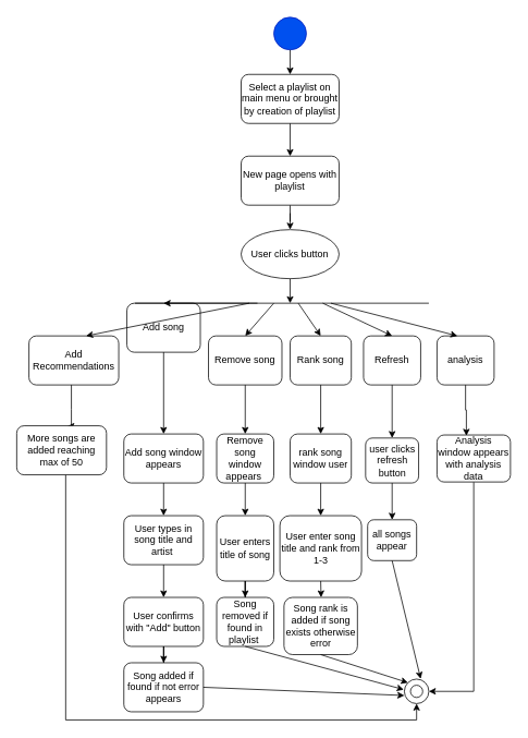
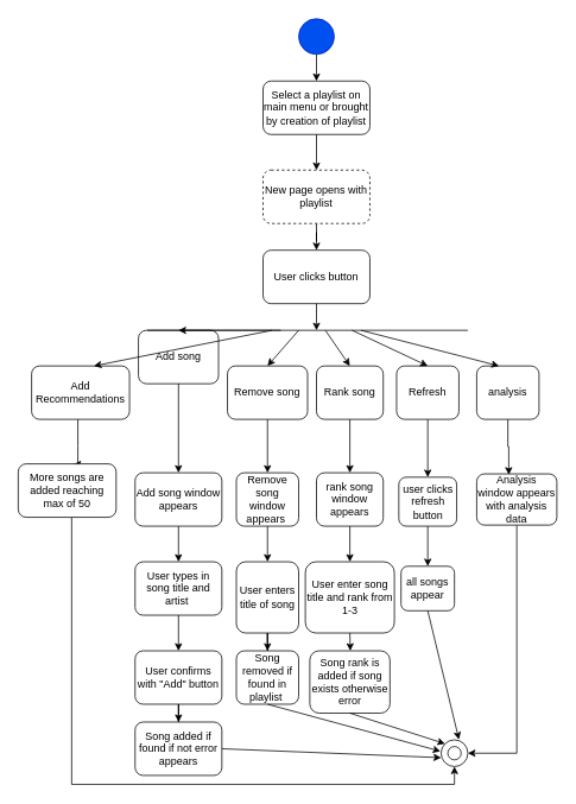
  <mxCell id="0" />
  <mxCell id="1" parent="0" />
  <mxCell id="2" value="" style="ellipse;whiteSpace=wrap;html=1;aspect=fixed;fillColor=#0050ef;strokeColor=#001DBC;fontColor=#ffffff;" parent="1" vertex="1"><mxGeometry x="335" y="20" width="40" height="40" as="geometry" /></mxCell>
  <mxCell id="3" value="" style="endArrow=classic;html=1;exitX=0.5;exitY=1;exitDx=0;exitDy=0;entryX=0.5;entryY=0;entryDx=0;entryDy=0;" parent="1" source="2" edge="1" target="4"><mxGeometry width="50" height="50" relative="1" as="geometry"><mxPoint x="395" y="60" as="sourcePoint" /><mxPoint x="355" y="20" as="targetPoint" /></mxGeometry></mxCell>
  <mxCell id="4" value="Select a playlist on main menu or brought by creation of playlist" style="rounded=1;whiteSpace=wrap;html=1;" parent="1" vertex="1"><mxGeometry x="295" y="90" width="120" height="60" as="geometry" /></mxCell>
  <mxCell id="5" value="" style="endArrow=classic;html=1;exitX=0.5;exitY=1;exitDx=0;exitDy=0;entryX=0.5;entryY=0;entryDx=0;entryDy=0;" parent="1" source="4" edge="1" target="7"><mxGeometry width="50" height="50" relative="1" as="geometry"><mxPoint x="345" y="190" as="sourcePoint" /><mxPoint x="355" y="140" as="targetPoint" /></mxGeometry></mxCell>
  <mxCell id="6" value="" style="edgeStyle=orthogonalEdgeStyle;rounded=0;orthogonalLoop=1;jettySize=auto;html=1;" parent="1" source="7" target="8" edge="1"><mxGeometry relative="1" as="geometry" /></mxCell>
- <mxCell id="7" value="New page opens with playlist" style="rounded=1;whiteSpace=wrap;html=1;" parent="1" vertex="1"><mxGeometry x="295" y="190" width="120" height="60" as="geometry" /></mxCell>
- <mxCell id="8" value="User clicks button" style="ellipse;whiteSpace=wrap;html=1;" parent="1" vertex="1"><mxGeometry x="295" y="280" width="120" height="60" as="geometry" /></mxCell>
+ <mxCell id="7" value="New page opens with playlist" style="rounded=1;whiteSpace=wrap;html=1;dashed=1;" parent="1" vertex="1"><mxGeometry x="295" y="190" width="120" height="60" as="geometry" /></mxCell>
+ <mxCell id="8" value="User clicks button" style="rounded=1;whiteSpace=wrap;html=1;" parent="1" vertex="1"><mxGeometry x="295" y="280" width="120" height="60" as="geometry" /></mxCell>
  <mxCell id="9" value="Add song" style="rounded=1;whiteSpace=wrap;html=1;" parent="1" vertex="1"><mxGeometry x="155" y="370" width="90" height="60" as="geometry" /></mxCell>
  <mxCell id="10" value="" style="endArrow=classic;html=1;entryX=0.5;entryY=0;entryDx=0;entryDy=0;" parent="1" target="9" edge="1"><mxGeometry width="50" height="50" relative="1" as="geometry"><mxPoint x="315" y="370" as="sourcePoint" /><mxPoint x="245" y="330" as="targetPoint" /></mxGeometry></mxCell>
  <mxCell id="11" value="" style="endArrow=none;html=1;" parent="1" edge="1"><mxGeometry width="50" height="50" relative="1" as="geometry"><mxPoint x="165" y="370" as="sourcePoint" /><mxPoint x="525" y="370" as="targetPoint" /></mxGeometry></mxCell>
  <mxCell id="12" value="" style="endArrow=classic;html=1;exitX=0.5;exitY=1;exitDx=0;exitDy=0;" parent="1" source="8" edge="1"><mxGeometry width="50" height="50" relative="1" as="geometry"><mxPoint x="195" y="360" as="sourcePoint" /><mxPoint x="355" y="370" as="targetPoint" /></mxGeometry></mxCell>
  <mxCell id="13" value="" style="endArrow=classic;html=1;entryX=0.5;entryY=0;entryDx=0;entryDy=0;" parent="1" target="14" edge="1"><mxGeometry width="50" height="50" relative="1" as="geometry"><mxPoint x="335" y="370" as="sourcePoint" /><mxPoint x="355" y="410" as="targetPoint" /></mxGeometry></mxCell>
  <mxCell id="14" value="Remove song" style="rounded=1;whiteSpace=wrap;html=1;" parent="1" vertex="1"><mxGeometry x="255" y="410" width="90" height="60" as="geometry" /></mxCell>
  <mxCell id="15" value="" style="endArrow=classic;html=1;entryX=0.5;entryY=0;entryDx=0;entryDy=0;" parent="1" target="17" edge="1"><mxGeometry width="50" height="50" relative="1" as="geometry"><mxPoint x="365" y="370" as="sourcePoint" /><mxPoint x="485" y="410" as="targetPoint" /></mxGeometry></mxCell>
  <mxCell id="16" value="" style="edgeStyle=orthogonalEdgeStyle;rounded=0;orthogonalLoop=1;jettySize=auto;html=1;" parent="1" source="17" target="19" edge="1"><mxGeometry relative="1" as="geometry" /></mxCell>
  <mxCell id="17" value="Rank song" style="rounded=1;whiteSpace=wrap;html=1;" parent="1" vertex="1"><mxGeometry x="355" y="410" width="75" height="60" as="geometry" /></mxCell>
  <mxCell id="18" value="" style="edgeStyle=orthogonalEdgeStyle;rounded=0;orthogonalLoop=1;jettySize=auto;html=1;" parent="1" source="19" target="20" edge="1"><mxGeometry relative="1" as="geometry" /></mxCell>
- <mxCell id="19" value="rank song window user" style="rounded=1;whiteSpace=wrap;html=1;" parent="1" vertex="1"><mxGeometry x="355" y="530" width="75" height="60" as="geometry" /></mxCell>
+ <mxCell id="19" value="rank song window appears" style="rounded=1;whiteSpace=wrap;html=1;" parent="1" vertex="1"><mxGeometry x="355" y="530" width="75" height="60" as="geometry" /></mxCell>
  <mxCell id="20" value="User enter song title and rank from 1-3" style="rounded=1;whiteSpace=wrap;html=1;" parent="1" vertex="1"><mxGeometry x="342.5" y="630" width="100" height="80" as="geometry" /></mxCell>
  <mxCell id="21" value="Refresh" style="rounded=1;whiteSpace=wrap;html=1;" parent="1" vertex="1"><mxGeometry x="445" y="410" width="70" height="60" as="geometry" /></mxCell>
  <mxCell id="22" value="" style="endArrow=classic;html=1;entryX=0.5;entryY=0;entryDx=0;entryDy=0;" parent="1" target="21" edge="1"><mxGeometry width="50" height="50" relative="1" as="geometry"><mxPoint x="395" y="370" as="sourcePoint" /><mxPoint x="515" y="300" as="targetPoint" /></mxGeometry></mxCell>
  <mxCell id="23" value="" style="endArrow=classic;html=1;exitX=0.5;exitY=1;exitDx=0;exitDy=0;" parent="1" source="9" edge="1"><mxGeometry width="50" height="50" relative="1" as="geometry"><mxPoint x="165" y="570" as="sourcePoint" /><mxPoint x="200" y="530" as="targetPoint" /></mxGeometry></mxCell>
  <mxCell id="24" value="" style="edgeStyle=orthogonalEdgeStyle;rounded=0;orthogonalLoop=1;jettySize=auto;html=1;" parent="1" source="25" target="27" edge="1"><mxGeometry relative="1" as="geometry" /></mxCell>
  <mxCell id="25" value="Add song window appears" style="rounded=1;whiteSpace=wrap;html=1;" parent="1" vertex="1"><mxGeometry x="151.25" y="530" width="97.5" height="60" as="geometry" /></mxCell>
  <mxCell id="26" value="" style="edgeStyle=orthogonalEdgeStyle;rounded=0;orthogonalLoop=1;jettySize=auto;html=1;" parent="1" source="27" target="29" edge="1"><mxGeometry relative="1" as="geometry" /></mxCell>
  <mxCell id="27" value="User types in song title and artist&amp;nbsp;" style="rounded=1;whiteSpace=wrap;html=1;" parent="1" vertex="1"><mxGeometry x="151.25" y="630" width="97.5" height="60" as="geometry" /></mxCell>
  <mxCell id="28" value="" style="edgeStyle=orthogonalEdgeStyle;rounded=0;orthogonalLoop=1;jettySize=auto;html=1;" parent="1" source="29" target="30" edge="1"><mxGeometry relative="1" as="geometry" /></mxCell>
  <mxCell id="29" value="User confirms with &quot;Add&quot; button" style="rounded=1;whiteSpace=wrap;html=1;" parent="1" vertex="1"><mxGeometry x="151.25" y="730" width="97.5" height="60" as="geometry" /></mxCell>
  <mxCell id="30" value="Song added if found if not error appears" style="rounded=1;whiteSpace=wrap;html=1;" parent="1" vertex="1"><mxGeometry x="151.25" y="810" width="97.5" height="60" as="geometry" /></mxCell>
  <mxCell id="31" value="" style="edgeStyle=orthogonalEdgeStyle;rounded=0;orthogonalLoop=1;jettySize=auto;html=1;" parent="1" source="32" target="34" edge="1"><mxGeometry relative="1" as="geometry" /></mxCell>
  <mxCell id="32" value="Remove song window appears&amp;nbsp;" style="rounded=1;whiteSpace=wrap;html=1;" parent="1" vertex="1"><mxGeometry x="265" y="530" width="70" height="60" as="geometry" /></mxCell>
  <mxCell id="33" value="" style="edgeStyle=orthogonalEdgeStyle;rounded=0;orthogonalLoop=1;jettySize=auto;html=1;" parent="1" source="34" target="35" edge="1"><mxGeometry relative="1" as="geometry" /></mxCell>
  <mxCell id="34" value="User enters title of song" style="rounded=1;whiteSpace=wrap;html=1;" parent="1" vertex="1"><mxGeometry x="265" y="630" width="70" height="80" as="geometry" /></mxCell>
  <mxCell id="35" value="Song removed if found in playlist&amp;nbsp;" style="rounded=1;whiteSpace=wrap;html=1;" parent="1" vertex="1"><mxGeometry x="265" y="730" width="70" height="60" as="geometry" /></mxCell>
  <mxCell id="36" value="" style="endArrow=classic;html=1;exitX=0.5;exitY=1;exitDx=0;exitDy=0;entryX=0.5;entryY=0;entryDx=0;entryDy=0;" parent="1" source="14" target="32" edge="1"><mxGeometry width="50" height="50" relative="1" as="geometry"><mxPoint x="365" y="580" as="sourcePoint" /><mxPoint x="415" y="530" as="targetPoint" /></mxGeometry></mxCell>
  <mxCell id="37" value="" style="endArrow=classic;html=1;exitX=0.5;exitY=1;exitDx=0;exitDy=0;" parent="1" source="20" edge="1"><mxGeometry width="50" height="50" relative="1" as="geometry"><mxPoint x="395" y="790" as="sourcePoint" /><mxPoint x="393" y="730" as="targetPoint" /></mxGeometry></mxCell>
  <mxCell id="38" value="Song rank is added if song exists otherwise error" style="rounded=1;whiteSpace=wrap;html=1;" parent="1" vertex="1"><mxGeometry x="347.5" y="730" width="90" height="70" as="geometry" /></mxCell>
  <mxCell id="39" value="" style="endArrow=classic;html=1;exitX=0.5;exitY=1;exitDx=0;exitDy=0;entryX=0.5;entryY=0;entryDx=0;entryDy=0;" parent="1" source="21" target="40" edge="1"><mxGeometry width="50" height="50" relative="1" as="geometry"><mxPoint x="485" y="570" as="sourcePoint" /><mxPoint x="480" y="530" as="targetPoint" /></mxGeometry></mxCell>
  <mxCell id="40" value="user clicks refresh button" style="rounded=1;whiteSpace=wrap;html=1;" parent="1" vertex="1"><mxGeometry x="447.5" y="535" width="65" height="55" as="geometry" /></mxCell>
  <mxCell id="41" value="all songs appear" style="rounded=1;whiteSpace=wrap;html=1;" parent="1" vertex="1"><mxGeometry x="450" y="635" width="60" height="50" as="geometry" /></mxCell>
  <mxCell id="42" value="" style="endArrow=classic;html=1;exitX=0.5;exitY=1;exitDx=0;exitDy=0;entryX=0.5;entryY=0;entryDx=0;entryDy=0;" parent="1" source="40" target="41" edge="1"><mxGeometry width="50" height="50" relative="1" as="geometry"><mxPoint x="475" y="650" as="sourcePoint" /><mxPoint x="525" y="600" as="targetPoint" /></mxGeometry></mxCell>
  <mxCell id="43" value="" style="ellipse;whiteSpace=wrap;html=1;aspect=fixed;" parent="1" vertex="1"><mxGeometry x="495" y="830" width="30" height="30" as="geometry" /></mxCell>
  <mxCell id="44" value="" style="ellipse;whiteSpace=wrap;html=1;aspect=fixed;" parent="1" vertex="1"><mxGeometry x="502.5" y="837.5" width="15" height="15" as="geometry" /></mxCell>
  <mxCell id="45" value="" style="endArrow=classic;html=1;exitX=0.5;exitY=1;exitDx=0;exitDy=0;entryX=0.668;entryY=-0.01;entryDx=0;entryDy=0;entryPerimeter=0;" parent="1" source="41" target="43" edge="1"><mxGeometry width="50" height="50" relative="1" as="geometry"><mxPoint x="475" y="690" as="sourcePoint" /><mxPoint x="555" y="740" as="targetPoint" /></mxGeometry></mxCell>
  <mxCell id="46" value="" style="endArrow=classic;html=1;exitX=0.5;exitY=1;exitDx=0;exitDy=0;entryX=0;entryY=0;entryDx=0;entryDy=0;" parent="1" source="38" target="43" edge="1"><mxGeometry width="50" height="50" relative="1" as="geometry"><mxPoint x="455" y="910" as="sourcePoint" /><mxPoint x="494" y="830" as="targetPoint" /></mxGeometry></mxCell>
  <mxCell id="47" value="" style="endArrow=classic;html=1;exitX=0.5;exitY=1;exitDx=0;exitDy=0;entryX=-0.024;entryY=0.428;entryDx=0;entryDy=0;entryPerimeter=0;" parent="1" source="35" target="43" edge="1"><mxGeometry width="50" height="50" relative="1" as="geometry"><mxPoint x="305" y="870" as="sourcePoint" /><mxPoint x="485" y="840" as="targetPoint" /></mxGeometry></mxCell>
  <mxCell id="48" value="" style="endArrow=classic;html=1;exitX=1;exitY=0.5;exitDx=0;exitDy=0;entryX=0.001;entryY=0.668;entryDx=0;entryDy=0;entryPerimeter=0;" parent="1" source="30" target="43" edge="1"><mxGeometry width="50" height="50" relative="1" as="geometry"><mxPoint x="325" y="910" as="sourcePoint" /><mxPoint x="485" y="860" as="targetPoint" /></mxGeometry></mxCell>
  <mxCell id="49" style="edgeStyle=orthogonalEdgeStyle;rounded=0;orthogonalLoop=1;jettySize=auto;html=1;entryX=0.4;entryY=0.017;entryDx=0;entryDy=0;entryPerimeter=0;" edge="1" parent="1" source="50" target="58"><mxGeometry relative="1" as="geometry" /></mxCell>
  <mxCell id="50" value="analysis" style="rounded=1;whiteSpace=wrap;html=1;" vertex="1" parent="1"><mxGeometry x="535" y="410" width="70" height="60" as="geometry" /></mxCell>
  <mxCell id="51" style="edgeStyle=orthogonalEdgeStyle;rounded=0;orthogonalLoop=1;jettySize=auto;html=1;entryX=0.564;entryY=0.01;entryDx=0;entryDy=0;entryPerimeter=0;" edge="1" parent="1" source="52" target="56"><mxGeometry relative="1" as="geometry"><Array as="points"><mxPoint x="87" y="500" /><mxPoint x="87" y="500" /></Array></mxGeometry></mxCell>
  <mxCell id="52" value="Add Recommendations" style="rounded=1;whiteSpace=wrap;html=1;" vertex="1" parent="1"><mxGeometry x="35" y="410" width="110" height="60" as="geometry" /></mxCell>
  <mxCell id="53" value="" style="endArrow=classic;html=1;entryX=0.5;entryY=0;entryDx=0;entryDy=0;" edge="1" parent="1"><mxGeometry width="50" height="50" relative="1" as="geometry"><mxPoint x="305" y="370" as="sourcePoint" /><mxPoint x="105" y="410" as="targetPoint" /></mxGeometry></mxCell>
  <mxCell id="54" value="" style="endArrow=classic;html=1;entryX=0.5;entryY=0;entryDx=0;entryDy=0;" edge="1" parent="1"><mxGeometry width="50" height="50" relative="1" as="geometry"><mxPoint x="405" y="370" as="sourcePoint" /><mxPoint x="560" y="410" as="targetPoint" /></mxGeometry></mxCell>
  <mxCell id="55" style="edgeStyle=orthogonalEdgeStyle;rounded=0;orthogonalLoop=1;jettySize=auto;html=1;entryX=0.5;entryY=1;entryDx=0;entryDy=0;" edge="1" parent="1" source="56" target="43"><mxGeometry relative="1" as="geometry"><mxPoint x="85" y="890" as="targetPoint" /><Array as="points"><mxPoint x="80" y="880" /><mxPoint x="510" y="880" /></Array></mxGeometry></mxCell>
  <mxCell id="56" value="More songs are added reaching max of 50" style="rounded=1;whiteSpace=wrap;html=1;" vertex="1" parent="1"><mxGeometry x="20" y="520" width="110" height="60" as="geometry" /></mxCell>
  <mxCell id="57" style="edgeStyle=orthogonalEdgeStyle;rounded=0;orthogonalLoop=1;jettySize=auto;html=1;entryX=1;entryY=0.5;entryDx=0;entryDy=0;" edge="1" parent="1" source="58" target="43"><mxGeometry relative="1" as="geometry"><Array as="points"><mxPoint x="580" y="845" /></Array></mxGeometry></mxCell>
  <mxCell id="58" value="Analysis window appears with analysis data" style="rounded=1;whiteSpace=wrap;html=1;" vertex="1" parent="1"><mxGeometry x="535" y="531.25" width="90" height="57.5" as="geometry" /></mxCell>
